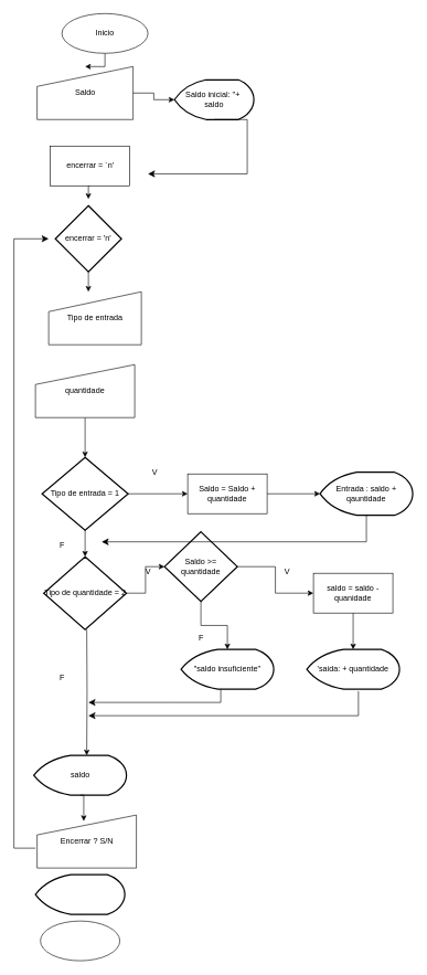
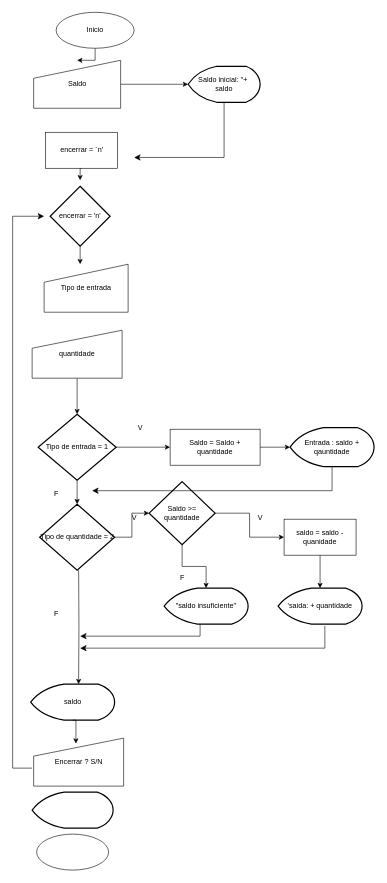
  <mxCell id="0" />
  <mxCell id="1" parent="0" />
  <mxCell id="2" value="" style="edgeStyle=orthogonalEdgeStyle;rounded=0;orthogonalLoop=1;jettySize=auto;html=1;" edge="1" parent="1" source="3" target="5"><mxGeometry relative="1" as="geometry" /></mxCell>
  <mxCell id="3" value="Inicio" style="ellipse;whiteSpace=wrap;html=1;" vertex="1" parent="1"><mxGeometry x="93" y="20" width="130" height="60" as="geometry" /></mxCell>
  <mxCell id="4" value="" style="edgeStyle=orthogonalEdgeStyle;rounded=0;orthogonalLoop=1;jettySize=auto;html=1;" edge="1" parent="1" source="5" target="25"><mxGeometry relative="1" as="geometry" /></mxCell>
  <mxCell id="5" value="Saldo" style="shape=manualInput;whiteSpace=wrap;html=1;" vertex="1" parent="1"><mxGeometry x="55.5" y="100" width="145" height="80" as="geometry" /></mxCell>
  <mxCell id="6" style="edgeStyle=orthogonalEdgeStyle;rounded=0;orthogonalLoop=1;jettySize=auto;html=1;exitX=0.5;exitY=1;exitDx=0;exitDy=0;" edge="1" parent="1" source="7"><mxGeometry relative="1" as="geometry"><mxPoint x="133" y="300" as="targetPoint" /></mxGeometry></mxCell>
  <mxCell id="7" value="encerrar = ´n'" style="rounded=0;whiteSpace=wrap;html=1;" vertex="1" parent="1"><mxGeometry x="75.5" y="220" width="120" height="60" as="geometry" /></mxCell>
  <mxCell id="8" value="" style="edgeStyle=orthogonalEdgeStyle;rounded=0;orthogonalLoop=1;jettySize=auto;html=1;" edge="1" parent="1" source="9" target="13"><mxGeometry relative="1" as="geometry"><Array as="points"><mxPoint x="133" y="440" /><mxPoint x="133" y="440" /></Array></mxGeometry></mxCell>
  <mxCell id="9" value="encerrar = 'n'" style="strokeWidth=2;html=1;shape=mxgraph.flowchart.decision;whiteSpace=wrap;strokeColor=default;" vertex="1" parent="1"><mxGeometry x="83" y="310" width="100" height="100" as="geometry" /></mxCell>
  <mxCell id="10" value="Encerrar ? S/N" style="shape=manualInput;whiteSpace=wrap;html=1;" vertex="1" parent="1"><mxGeometry x="55.5" y="1230" width="150" height="80" as="geometry" /></mxCell>
  <mxCell id="11" value="" style="edgeStyle=orthogonalEdgeStyle;rounded=0;orthogonalLoop=1;jettySize=auto;html=1;" edge="1" parent="1" source="12" target="16"><mxGeometry relative="1" as="geometry" /></mxCell>
  <mxCell id="12" value="quantidade" style="shape=manualInput;whiteSpace=wrap;html=1;" vertex="1" parent="1"><mxGeometry x="53" y="550" width="150" height="80" as="geometry" /></mxCell>
  <mxCell id="13" value="Tipo de entrada" style="shape=manualInput;whiteSpace=wrap;html=1;" vertex="1" parent="1"><mxGeometry x="73" y="440" width="140" height="80" as="geometry" /></mxCell>
  <mxCell id="14" value="" style="edgeStyle=orthogonalEdgeStyle;rounded=0;orthogonalLoop=1;jettySize=auto;html=1;" edge="1" parent="1" source="16" target="19"><mxGeometry relative="1" as="geometry" /></mxCell>
  <mxCell id="15" value="" style="edgeStyle=orthogonalEdgeStyle;rounded=0;orthogonalLoop=1;jettySize=auto;html=1;" edge="1" parent="1" source="16" target="21"><mxGeometry relative="1" as="geometry" /></mxCell>
  <mxCell id="16" value="Tipo de entrada = 1" style="strokeWidth=2;html=1;shape=mxgraph.flowchart.decision;whiteSpace=wrap;" vertex="1" parent="1"><mxGeometry x="63" y="690" width="130" height="110" as="geometry" /></mxCell>
  <mxCell id="17" value="" style="edgeStyle=orthogonalEdgeStyle;rounded=0;orthogonalLoop=1;jettySize=auto;html=1;" edge="1" parent="1" source="19" target="24"><mxGeometry relative="1" as="geometry" /></mxCell>
  <mxCell id="18" value="" style="edgeStyle=orthogonalEdgeStyle;rounded=0;orthogonalLoop=1;jettySize=auto;html=1;entryX=0.571;entryY=0;entryDx=0;entryDy=0;entryPerimeter=0;" edge="1" parent="1" target="26"><mxGeometry relative="1" as="geometry"><mxPoint x="130.5" y="950" as="sourcePoint" /><mxPoint x="120.5" y="1110" as="targetPoint" /><Array as="points" /></mxGeometry></mxCell>
  <mxCell id="19" value="Tipo de quantidade = 2" style="strokeWidth=2;html=1;shape=mxgraph.flowchart.decision;whiteSpace=wrap;" vertex="1" parent="1"><mxGeometry x="65.5" y="840" width="125" height="110" as="geometry" /></mxCell>
  <mxCell id="20" value="" style="edgeStyle=orthogonalEdgeStyle;rounded=0;orthogonalLoop=1;jettySize=auto;html=1;" edge="1" parent="1" source="21" target="28"><mxGeometry relative="1" as="geometry" /></mxCell>
- <mxCell id="21" value="Saldo = Saldo + quantidade" style="rounded=0;whiteSpace=wrap;html=1;" vertex="1" parent="1"><mxGeometry x="283" y="715" width="120" height="60" as="geometry" /></mxCell>
+ <mxCell id="21" value="Saldo = Saldo + quantidade" style="rounded=0;whiteSpace=wrap;html=1;" vertex="1" parent="1"><mxGeometry x="283" y="715" width="150" height="60" as="geometry" /></mxCell>
  <mxCell id="22" value="" style="edgeStyle=orthogonalEdgeStyle;rounded=0;orthogonalLoop=1;jettySize=auto;html=1;" edge="1" parent="1" source="24" target="30"><mxGeometry relative="1" as="geometry" /></mxCell>
  <mxCell id="23" value="" style="edgeStyle=orthogonalEdgeStyle;rounded=0;orthogonalLoop=1;jettySize=auto;html=1;" edge="1" parent="1" source="24" target="39"><mxGeometry relative="1" as="geometry" /></mxCell>
  <mxCell id="24" value="Saldo &amp;gt;= quantidade" style="strokeWidth=2;html=1;shape=mxgraph.flowchart.decision;whiteSpace=wrap;" vertex="1" parent="1"><mxGeometry x="248" y="802.5" width="110" height="105" as="geometry" /></mxCell>
- <mxCell id="25" value="Saldo inicial: ''+&amp;nbsp;&lt;div&gt;saldo&lt;/div&gt;" style="strokeWidth=2;html=1;shape=mxgraph.flowchart.display;whiteSpace=wrap;" vertex="1" parent="1"><mxGeometry x="263" y="120" width="120" height="60" as="geometry" /></mxCell>
+ <mxCell id="25" value="Saldo inicial: ''+&amp;nbsp;&lt;div&gt;saldo&lt;/div&gt;" style="strokeWidth=2;html=1;shape=mxgraph.flowchart.display;whiteSpace=wrap;" vertex="1" parent="1"><mxGeometry x="313" y="110" width="120" height="60" as="geometry" /></mxCell>
  <mxCell id="26" value="saldo" style="strokeWidth=2;html=1;shape=mxgraph.flowchart.display;whiteSpace=wrap;" vertex="1" parent="1"><mxGeometry x="50.5" y="1140" width="140" height="60" as="geometry" /></mxCell>
  <mxCell id="27" value="" style="strokeWidth=2;html=1;shape=mxgraph.flowchart.display;whiteSpace=wrap;" vertex="1" parent="1"><mxGeometry x="53" y="1320" width="135" height="60" as="geometry" /></mxCell>
  <mxCell id="28" value="Entrada : saldo + qauntidade" style="strokeWidth=2;html=1;shape=mxgraph.flowchart.display;whiteSpace=wrap;" vertex="1" parent="1"><mxGeometry x="483" y="712.5" width="140" height="65" as="geometry" /></mxCell>
  <mxCell id="29" value="" style="edgeStyle=orthogonalEdgeStyle;rounded=0;orthogonalLoop=1;jettySize=auto;html=1;" edge="1" parent="1" source="30" target="38"><mxGeometry relative="1" as="geometry" /></mxCell>
  <mxCell id="30" value="saldo = saldo -quanidade" style="rounded=0;whiteSpace=wrap;html=1;" vertex="1" parent="1"><mxGeometry x="473" y="865" width="120" height="60" as="geometry" /></mxCell>
  <mxCell id="31" value="" style="ellipse;whiteSpace=wrap;html=1;" vertex="1" parent="1"><mxGeometry x="60.5" y="1390" width="120" height="60" as="geometry" /></mxCell>
  <mxCell id="32" value="V" style="text;html=1;align=center;verticalAlign=middle;resizable=0;points=[];autosize=1;strokeColor=none;fillColor=none;" vertex="1" parent="1"><mxGeometry x="218" y="698" width="30" height="30" as="geometry" /></mxCell>
  <mxCell id="33" value="" style="edgeStyle=segmentEdgeStyle;endArrow=classic;html=1;curved=0;rounded=0;endSize=8;startSize=8;" edge="1" parent="1"><mxGeometry width="50" height="50" relative="1" as="geometry"><mxPoint x="553" y="777.5" as="sourcePoint" /><mxPoint x="153" y="817.5" as="targetPoint" /><Array as="points"><mxPoint x="553" y="817.5" /></Array></mxGeometry></mxCell>
  <mxCell id="34" value="" style="edgeStyle=elbowEdgeStyle;elbow=horizontal;endArrow=classic;html=1;curved=0;rounded=0;endSize=8;startSize=8;exitX=0.5;exitY=1;exitDx=0;exitDy=0;exitPerimeter=0;" edge="1" parent="1" source="25"><mxGeometry width="50" height="50" relative="1" as="geometry"><mxPoint x="364" y="190" as="sourcePoint" /><mxPoint x="223" y="262" as="targetPoint" /><Array as="points"><mxPoint x="373" y="252" /></Array></mxGeometry></mxCell>
  <mxCell id="35" value="F" style="text;html=1;align=center;verticalAlign=middle;resizable=0;points=[];autosize=1;strokeColor=none;fillColor=none;" vertex="1" parent="1"><mxGeometry x="78" y="808" width="30" height="30" as="geometry" /></mxCell>
  <mxCell id="36" value="V" style="text;html=1;align=center;verticalAlign=middle;resizable=0;points=[];autosize=1;strokeColor=none;fillColor=none;" vertex="1" parent="1"><mxGeometry x="208" y="848" width="30" height="30" as="geometry" /></mxCell>
  <mxCell id="37" value="V" style="text;html=1;align=center;verticalAlign=middle;resizable=0;points=[];autosize=1;strokeColor=none;fillColor=none;" vertex="1" parent="1"><mxGeometry x="418" y="848" width="30" height="30" as="geometry" /></mxCell>
  <mxCell id="38" value="'saida: + quantidade" style="strokeWidth=2;html=1;shape=mxgraph.flowchart.display;whiteSpace=wrap;" vertex="1" parent="1"><mxGeometry x="463" y="980" width="140" height="60" as="geometry" /></mxCell>
  <mxCell id="39" value="&quot;saldo insuficiente&quot;" style="strokeWidth=2;html=1;shape=mxgraph.flowchart.display;whiteSpace=wrap;" vertex="1" parent="1"><mxGeometry x="273" y="980" width="140" height="60" as="geometry" /></mxCell>
  <mxCell id="40" value="" style="edgeStyle=segmentEdgeStyle;endArrow=classic;html=1;curved=0;rounded=0;endSize=8;startSize=8;" edge="1" parent="1"><mxGeometry width="50" height="50" relative="1" as="geometry"><mxPoint x="333" y="1040" as="sourcePoint" /><mxPoint x="133" y="1060" as="targetPoint" /><Array as="points"><mxPoint x="333" y="1060" /><mxPoint x="263" y="1060" /></Array></mxGeometry></mxCell>
  <mxCell id="41" value="" style="edgeStyle=elbowEdgeStyle;elbow=horizontal;endArrow=classic;html=1;curved=0;rounded=0;endSize=8;startSize=8;exitX=0.557;exitY=1.05;exitDx=0;exitDy=0;exitPerimeter=0;" edge="1" parent="1" source="38"><mxGeometry width="50" height="50" relative="1" as="geometry"><mxPoint x="543" y="1080" as="sourcePoint" /><mxPoint x="133" y="1080" as="targetPoint" /><Array as="points"><mxPoint x="541" y="1090" /></Array></mxGeometry></mxCell>
  <mxCell id="42" value="F" style="text;html=1;align=center;verticalAlign=middle;resizable=0;points=[];autosize=1;strokeColor=none;fillColor=none;" vertex="1" parent="1"><mxGeometry x="288" y="948" width="30" height="30" as="geometry" /></mxCell>
  <mxCell id="43" value="F" style="text;html=1;align=center;verticalAlign=middle;resizable=0;points=[];autosize=1;strokeColor=none;fillColor=none;" vertex="1" parent="1"><mxGeometry x="78" y="1008" width="30" height="30" as="geometry" /></mxCell>
  <mxCell id="44" style="edgeStyle=orthogonalEdgeStyle;rounded=0;orthogonalLoop=1;jettySize=auto;html=1;exitX=0.5;exitY=1;exitDx=0;exitDy=0;exitPerimeter=0;entryX=0.47;entryY=0.113;entryDx=0;entryDy=0;entryPerimeter=0;" edge="1" parent="1" source="26" target="10"><mxGeometry relative="1" as="geometry" /></mxCell>
  <mxCell id="45" value="" style="edgeStyle=elbowEdgeStyle;elbow=horizontal;endArrow=classic;html=1;curved=0;rounded=0;endSize=8;startSize=8;" edge="1" parent="1"><mxGeometry width="50" height="50" relative="1" as="geometry"><mxPoint x="53" y="1280" as="sourcePoint" /><mxPoint x="73" y="360" as="targetPoint" /><Array as="points"><mxPoint x="20.5" y="1280" /></Array></mxGeometry></mxCell>
